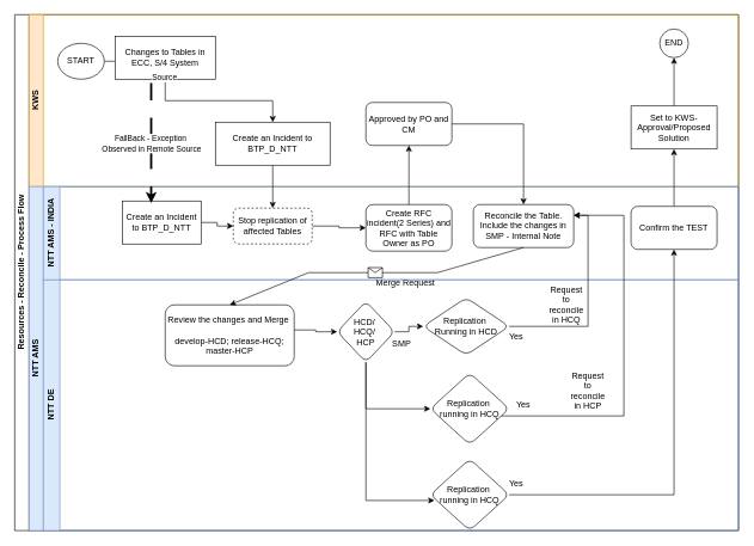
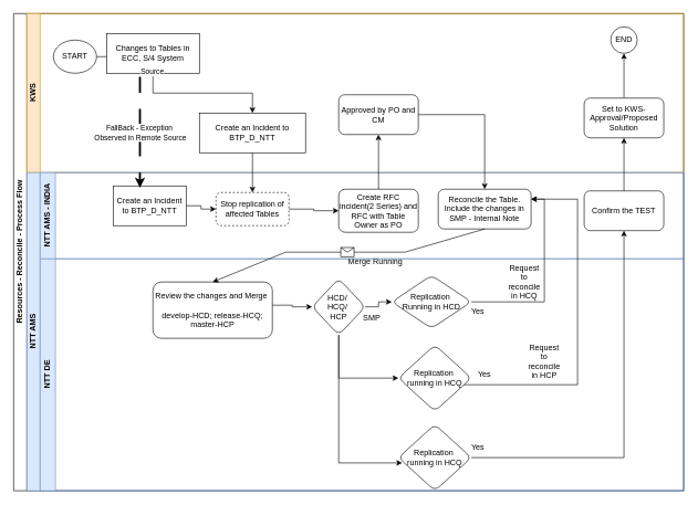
  <mxCell id="0" />
  <mxCell id="1" parent="0" />
  <mxCell id="2" value="Resources - Reconcile - Process Flow" style="swimlane;html=1;childLayout=stackLayout;resizeParent=1;resizeParentMax=0;horizontal=0;startSize=20;horizontalStack=0;" parent="1" vertex="1"><mxGeometry x="20" y="20" width="1010" height="720" as="geometry" /></mxCell>
  <mxCell id="3" value="KWS" style="swimlane;html=1;startSize=20;horizontal=0;fillColor=#ffe6cc;strokeColor=#d79b00;" parent="2" vertex="1"><mxGeometry x="20" width="990" height="240" as="geometry" /></mxCell>
  <mxCell id="4" value="" style="edgeStyle=orthogonalEdgeStyle;rounded=0;orthogonalLoop=1;jettySize=auto;html=1;" parent="3" source="5" target="7" edge="1"><mxGeometry relative="1" as="geometry" /></mxCell>
  <mxCell id="5" value="START" style="ellipse;whiteSpace=wrap;html=1;" parent="3" vertex="1"><mxGeometry x="40" y="40" width="65" height="50" as="geometry" /></mxCell>
  <mxCell id="6" style="edgeStyle=orthogonalEdgeStyle;rounded=0;orthogonalLoop=1;jettySize=auto;html=1;" edge="1" parent="3" source="7" target="8"><mxGeometry relative="1" as="geometry" /></mxCell>
  <mxCell id="7" value="Changes to Tables in ECC, S/4 System" style="rounded=0;whiteSpace=wrap;html=1;fontFamily=Helvetica;fontSize=12;fontColor=#000000;align=center;" parent="3" vertex="1"><mxGeometry x="120" y="30" width="140" height="60" as="geometry" /></mxCell>
  <mxCell id="8" value="Create an Incident to BTP_D_NTT" style="rounded=0;whiteSpace=wrap;html=1;fontFamily=Helvetica;fontSize=12;fontColor=#000000;align=center;" parent="3" vertex="1"><mxGeometry x="260" y="150" width="160" height="60" as="geometry" /></mxCell>
  <mxCell id="9" value="END" style="ellipse;whiteSpace=wrap;html=1;" parent="3" vertex="1"><mxGeometry x="880" y="20" width="40" height="40" as="geometry" /></mxCell>
  <mxCell id="10" value="Approved by PO and CM" style="whiteSpace=wrap;html=1;rounded=1;" vertex="1" parent="3"><mxGeometry x="470" y="122.5" width="120" height="60" as="geometry" /></mxCell>
  <mxCell id="11" style="edgeStyle=orthogonalEdgeStyle;rounded=0;orthogonalLoop=1;jettySize=auto;html=1;entryX=0.5;entryY=1;entryDx=0;entryDy=0;" edge="1" parent="3" source="12" target="9"><mxGeometry relative="1" as="geometry" /></mxCell>
- <mxCell id="12" value="Set to KWS-Approval/Proposed Solution" style="whiteSpace=wrap;html=1;rounded=0;" vertex="1" parent="3"><mxGeometry x="840" y="127.5" width="120" height="60" as="geometry" /></mxCell>
+ <mxCell id="12" value="Set to KWS-Approval/Proposed Solution" style="rounded=1;whiteSpace=wrap;html=1;" vertex="1" parent="3"><mxGeometry x="840" y="127.5" width="120" height="60" as="geometry" /></mxCell>
  <mxCell id="13" value="NTT AMS" style="swimlane;html=1;startSize=20;horizontal=0;fillColor=#dae8fc;strokeColor=#6c8ebf;" parent="2" vertex="1"><mxGeometry x="20" y="240" width="990" height="480" as="geometry" /></mxCell>
  <mxCell id="14" value="NTT DE" style="swimlane;horizontal=0;whiteSpace=wrap;html=1;fillColor=#dae8fc;strokeColor=#6c8ebf;" vertex="1" parent="13"><mxGeometry x="20" y="130" width="970" height="350" as="geometry" /></mxCell>
  <mxCell id="15" value="" style="edgeStyle=orthogonalEdgeStyle;rounded=0;orthogonalLoop=1;jettySize=auto;html=1;exitX=1;exitY=0.412;exitDx=0;exitDy=0;exitPerimeter=0;" edge="1" parent="14" source="16" target="23"><mxGeometry relative="1" as="geometry" /></mxCell>
  <mxCell id="16" value="Review the changes and Merge&amp;nbsp;&lt;div&gt;&amp;nbsp;&lt;div&gt;develop-HCD; release-HCQ; master-HCP&lt;/div&gt;&lt;/div&gt;" style="rounded=1;whiteSpace=wrap;html=1;" vertex="1" parent="14"><mxGeometry x="170" y="35" width="180" height="85" as="geometry" /></mxCell>
- <mxCell id="17" value="Merge Request" style="text;html=1;align=center;verticalAlign=middle;resizable=0;points=[];autosize=1;strokeColor=none;fillColor=none;" vertex="1" parent="14"><mxGeometry x="450" y="-10" width="110" height="30" as="geometry" /></mxCell>
+ <mxCell id="17" value="Merge Running" style="text;html=1;align=center;verticalAlign=middle;resizable=0;points=[];autosize=1;strokeColor=none;fillColor=none;" vertex="1" parent="14"><mxGeometry x="450" y="-10" width="110" height="30" as="geometry" /></mxCell>
  <mxCell id="18" value="Replication&amp;nbsp;&lt;div&gt;Running in HCD&lt;/div&gt;" style="rhombus;whiteSpace=wrap;html=1;rounded=1;" vertex="1" parent="14"><mxGeometry x="530" y="25" width="120" height="80" as="geometry" /></mxCell>
  <mxCell id="19" value="Yes" style="text;html=1;align=center;verticalAlign=middle;whiteSpace=wrap;rounded=0;" vertex="1" parent="14"><mxGeometry x="630" y="65" width="60" height="30" as="geometry" /></mxCell>
  <mxCell id="20" value="Request to reconcile in HCQ" style="text;html=1;align=center;verticalAlign=middle;whiteSpace=wrap;rounded=0;" vertex="1" parent="14"><mxGeometry x="700" y="20" width="60" height="30" as="geometry" /></mxCell>
  <mxCell id="21" style="edgeStyle=orthogonalEdgeStyle;rounded=0;orthogonalLoop=1;jettySize=auto;html=1;entryX=0;entryY=0.5;entryDx=0;entryDy=0;" edge="1" parent="14" source="23" target="18"><mxGeometry relative="1" as="geometry" /></mxCell>
  <mxCell id="22" value="" style="edgeStyle=orthogonalEdgeStyle;rounded=0;orthogonalLoop=1;jettySize=auto;html=1;" edge="1" parent="14" source="23" target="25"><mxGeometry relative="1" as="geometry"><Array as="points"><mxPoint x="450" y="180" /></Array></mxGeometry></mxCell>
  <mxCell id="23" value="HCD/&amp;nbsp;&lt;div&gt;HCQ/&amp;nbsp;&lt;/div&gt;&lt;div&gt;HCP&lt;/div&gt;" style="rhombus;whiteSpace=wrap;html=1;rounded=1;" vertex="1" parent="14"><mxGeometry x="410" y="30" width="80" height="85" as="geometry" /></mxCell>
  <mxCell id="24" value="SMP" style="text;html=1;align=center;verticalAlign=middle;whiteSpace=wrap;rounded=0;" vertex="1" parent="14"><mxGeometry x="470" y="75" width="60" height="30" as="geometry" /></mxCell>
  <mxCell id="25" value="Replication&amp;nbsp;&lt;div&gt;running in HCQ&lt;/div&gt;" style="rhombus;whiteSpace=wrap;html=1;rounded=1;" vertex="1" parent="14"><mxGeometry x="540" y="130" width="110" height="100" as="geometry" /></mxCell>
  <mxCell id="26" value="Request to reconcile in HCP" style="text;html=1;align=center;verticalAlign=middle;whiteSpace=wrap;rounded=0;" vertex="1" parent="14"><mxGeometry x="730" y="140" width="60" height="30" as="geometry" /></mxCell>
  <mxCell id="27" value="Yes" style="text;html=1;align=center;verticalAlign=middle;whiteSpace=wrap;rounded=0;" vertex="1" parent="14"><mxGeometry x="630" y="270" width="60" height="30" as="geometry" /></mxCell>
  <mxCell id="28" value="Yes" style="text;html=1;align=center;verticalAlign=middle;whiteSpace=wrap;rounded=0;" vertex="1" parent="14"><mxGeometry x="640" y="160" width="60" height="30" as="geometry" /></mxCell>
  <mxCell id="29" value="NTT AMS - INDIA" style="swimlane;horizontal=0;whiteSpace=wrap;html=1;fillColor=#dae8fc;strokeColor=#6c8ebf;" vertex="1" parent="13"><mxGeometry x="20" width="970" height="130" as="geometry" /></mxCell>
  <mxCell id="30" style="edgeStyle=orthogonalEdgeStyle;rounded=0;orthogonalLoop=1;jettySize=auto;html=1;entryX=0;entryY=0.5;entryDx=0;entryDy=0;" edge="1" parent="29" source="31" target="33"><mxGeometry relative="1" as="geometry" /></mxCell>
  <mxCell id="31" value="Create an Incident to BTP_D_NTT" style="rounded=0;whiteSpace=wrap;html=1;fontFamily=Helvetica;fontSize=12;fontColor=#000000;align=center;" vertex="1" parent="29"><mxGeometry x="110" y="20" width="110" height="60" as="geometry" /></mxCell>
  <mxCell id="32" style="edgeStyle=orthogonalEdgeStyle;rounded=0;orthogonalLoop=1;jettySize=auto;html=1;entryX=0;entryY=0.5;entryDx=0;entryDy=0;" edge="1" parent="29" source="33" target="34"><mxGeometry relative="1" as="geometry"><mxPoint x="420" y="55" as="targetPoint" /></mxGeometry></mxCell>
  <mxCell id="33" value="Stop replication of affected Tables" style="rounded=1;whiteSpace=wrap;html=1;dashed=1;" vertex="1" parent="29"><mxGeometry x="265" y="30" width="110" height="50" as="geometry" /></mxCell>
  <mxCell id="34" value="Create RFC incident(2 Series) and RFC with Table Owner as PO" style="whiteSpace=wrap;html=1;rounded=1;" vertex="1" parent="29"><mxGeometry x="450" y="25" width="120" height="65" as="geometry" /></mxCell>
  <mxCell id="35" value="Reconcile the Table. Include the changes in SMP - Internal Note" style="whiteSpace=wrap;html=1;rounded=1;" vertex="1" parent="29"><mxGeometry x="600" y="25" width="140" height="60" as="geometry" /></mxCell>
  <mxCell id="36" value="Confirm the TEST" style="rounded=1;whiteSpace=wrap;html=1;" vertex="1" parent="29"><mxGeometry x="820" y="27.5" width="120" height="60" as="geometry" /></mxCell>
  <mxCell id="37" value="" style="endArrow=none;html=1;rounded=0;entryX=0.5;entryY=1;entryDx=0;entryDy=0;exitX=0.5;exitY=0;exitDx=0;exitDy=0;endFill=0;startArrow=classic;startFill=1;" edge="1" parent="13" source="16" target="35"><mxGeometry relative="1" as="geometry"><mxPoint x="450" y="190" as="sourcePoint" /><mxPoint x="740" y="110" as="targetPoint" /><Array as="points"><mxPoint x="390" y="120" /><mxPoint x="570" y="120" /></Array></mxGeometry></mxCell>
  <mxCell id="38" value="" style="shape=message;html=1;outlineConnect=0;" vertex="1" parent="37"><mxGeometry width="20" height="14" relative="1" as="geometry"><mxPoint x="-10" y="-7" as="offset" /></mxGeometry></mxCell>
  <mxCell id="39" style="edgeStyle=orthogonalEdgeStyle;rounded=0;orthogonalLoop=1;jettySize=auto;html=1;entryX=1;entryY=0.25;entryDx=0;entryDy=0;" edge="1" parent="13" source="18" target="35"><mxGeometry relative="1" as="geometry"><Array as="points"><mxPoint x="780" y="195" /><mxPoint x="780" y="40" /></Array></mxGeometry></mxCell>
  <mxCell id="40" style="edgeStyle=orthogonalEdgeStyle;rounded=0;orthogonalLoop=1;jettySize=auto;html=1;entryX=1;entryY=0.25;entryDx=0;entryDy=0;" edge="1" parent="13" source="25" target="35"><mxGeometry relative="1" as="geometry"><Array as="points"><mxPoint x="830" y="320" /><mxPoint x="830" y="40" /></Array></mxGeometry></mxCell>
  <mxCell id="41" value="" style="endArrow=classic;html=1;rounded=0;exitX=0.36;exitY=1.093;exitDx=0;exitDy=0;exitPerimeter=0;dashed=1;dashPattern=8 8;strokeWidth=3;entryX=0.367;entryY=0.047;entryDx=0;entryDy=0;entryPerimeter=0;" edge="1" parent="2" source="7" target="31"><mxGeometry relative="1" as="geometry"><mxPoint x="220" y="270" as="sourcePoint" /><mxPoint x="190" y="250" as="targetPoint" /></mxGeometry></mxCell>
  <mxCell id="42" value="FallBack - Exception&amp;nbsp;&lt;div&gt;Observed in Remote Source&lt;/div&gt;" style="edgeLabel;resizable=0;html=1;;align=center;verticalAlign=middle;" connectable="0" vertex="1" parent="41"><mxGeometry relative="1" as="geometry" /></mxCell>
  <mxCell id="43" value="Source" style="edgeLabel;resizable=0;html=1;;align=left;verticalAlign=bottom;" connectable="0" vertex="1" parent="41"><mxGeometry x="-1" relative="1" as="geometry" /></mxCell>
  <mxCell id="44" style="edgeStyle=orthogonalEdgeStyle;rounded=0;orthogonalLoop=1;jettySize=auto;html=1;entryX=0.5;entryY=0;entryDx=0;entryDy=0;" edge="1" parent="2" source="8" target="33"><mxGeometry relative="1" as="geometry" /></mxCell>
  <mxCell id="45" value="" style="edgeStyle=orthogonalEdgeStyle;rounded=0;orthogonalLoop=1;jettySize=auto;html=1;" edge="1" parent="2" source="34" target="10"><mxGeometry relative="1" as="geometry" /></mxCell>
  <mxCell id="46" value="" style="edgeStyle=orthogonalEdgeStyle;rounded=0;orthogonalLoop=1;jettySize=auto;html=1;" edge="1" parent="2" source="10" target="35"><mxGeometry relative="1" as="geometry" /></mxCell>
  <mxCell id="47" value="" style="edgeStyle=orthogonalEdgeStyle;rounded=0;orthogonalLoop=1;jettySize=auto;html=1;" edge="1" parent="2" source="36" target="12"><mxGeometry relative="1" as="geometry" /></mxCell>
  <mxCell id="48" style="edgeStyle=orthogonalEdgeStyle;rounded=0;orthogonalLoop=1;jettySize=auto;html=1;" edge="1" parent="1" source="49" target="36"><mxGeometry relative="1" as="geometry"><mxPoint x="920" y="340" as="targetPoint" /></mxGeometry></mxCell>
  <mxCell id="49" value="Replication&amp;nbsp;&lt;div&gt;running in HCQ&lt;/div&gt;" style="rhombus;whiteSpace=wrap;html=1;rounded=1;" vertex="1" parent="1"><mxGeometry x="600" y="640" width="110" height="100" as="geometry" /></mxCell>
  <mxCell id="50" style="edgeStyle=orthogonalEdgeStyle;rounded=0;orthogonalLoop=1;jettySize=auto;html=1;entryX=0.051;entryY=0.58;entryDx=0;entryDy=0;entryPerimeter=0;" edge="1" parent="1" source="23" target="49"><mxGeometry relative="1" as="geometry"><Array as="points"><mxPoint x="510" y="698" /></Array></mxGeometry></mxCell>
